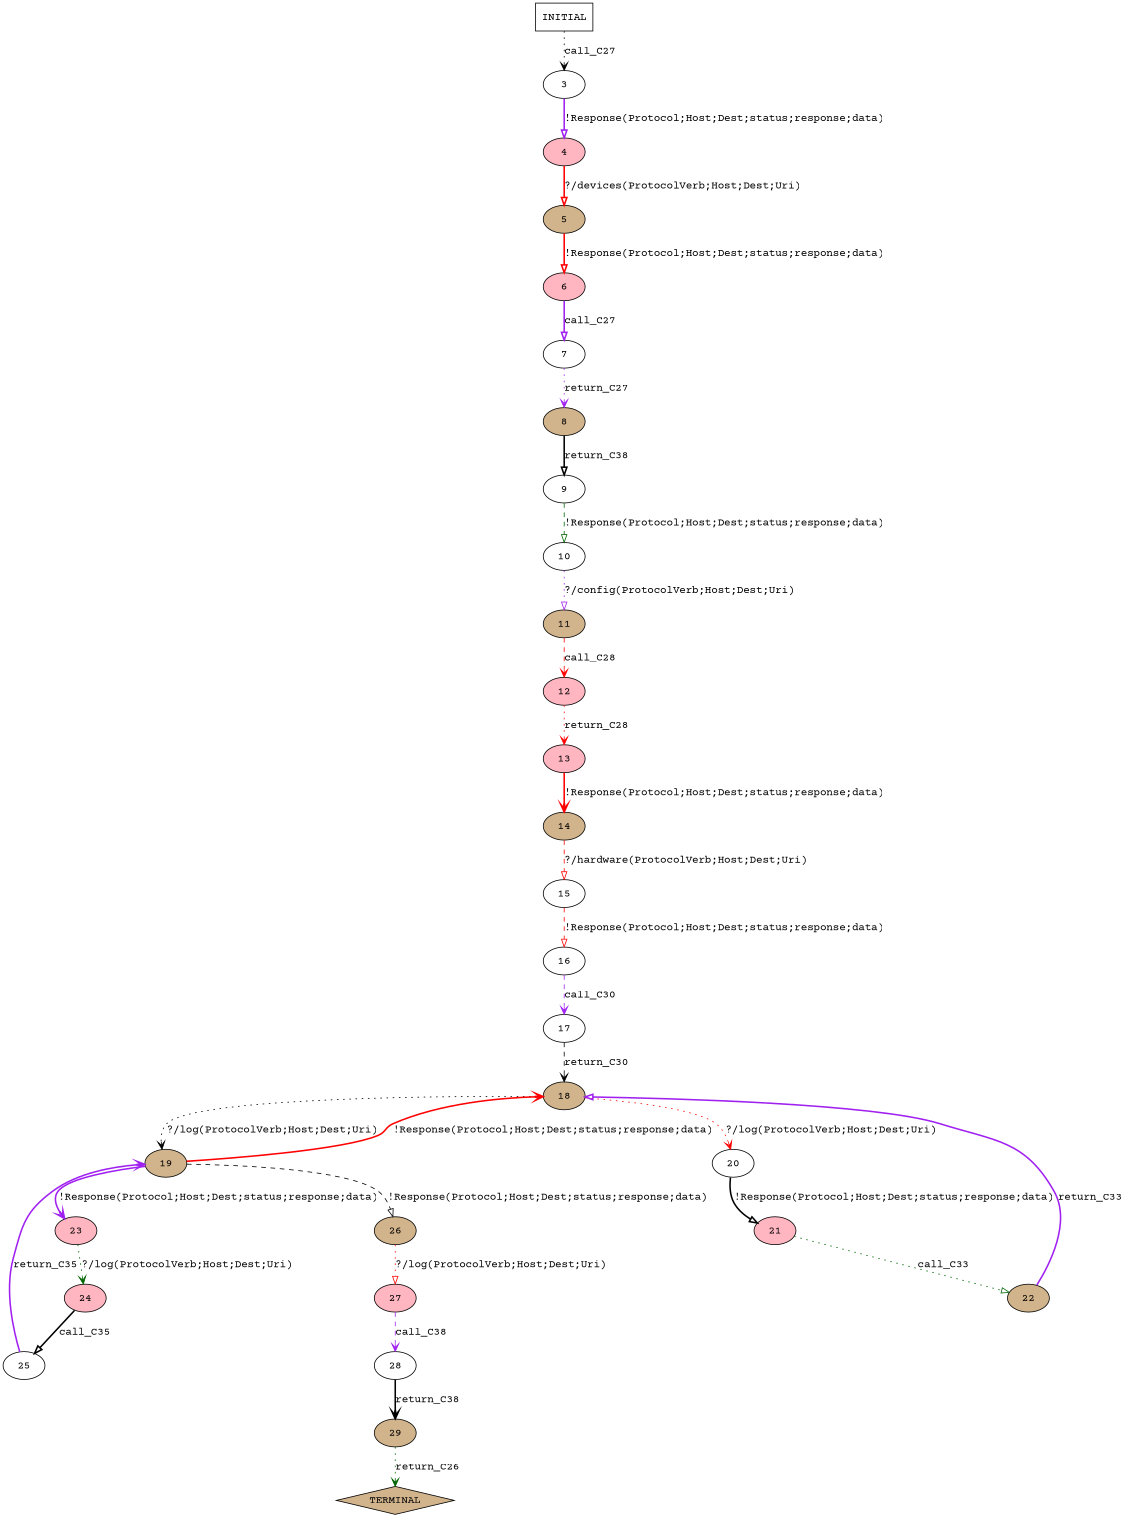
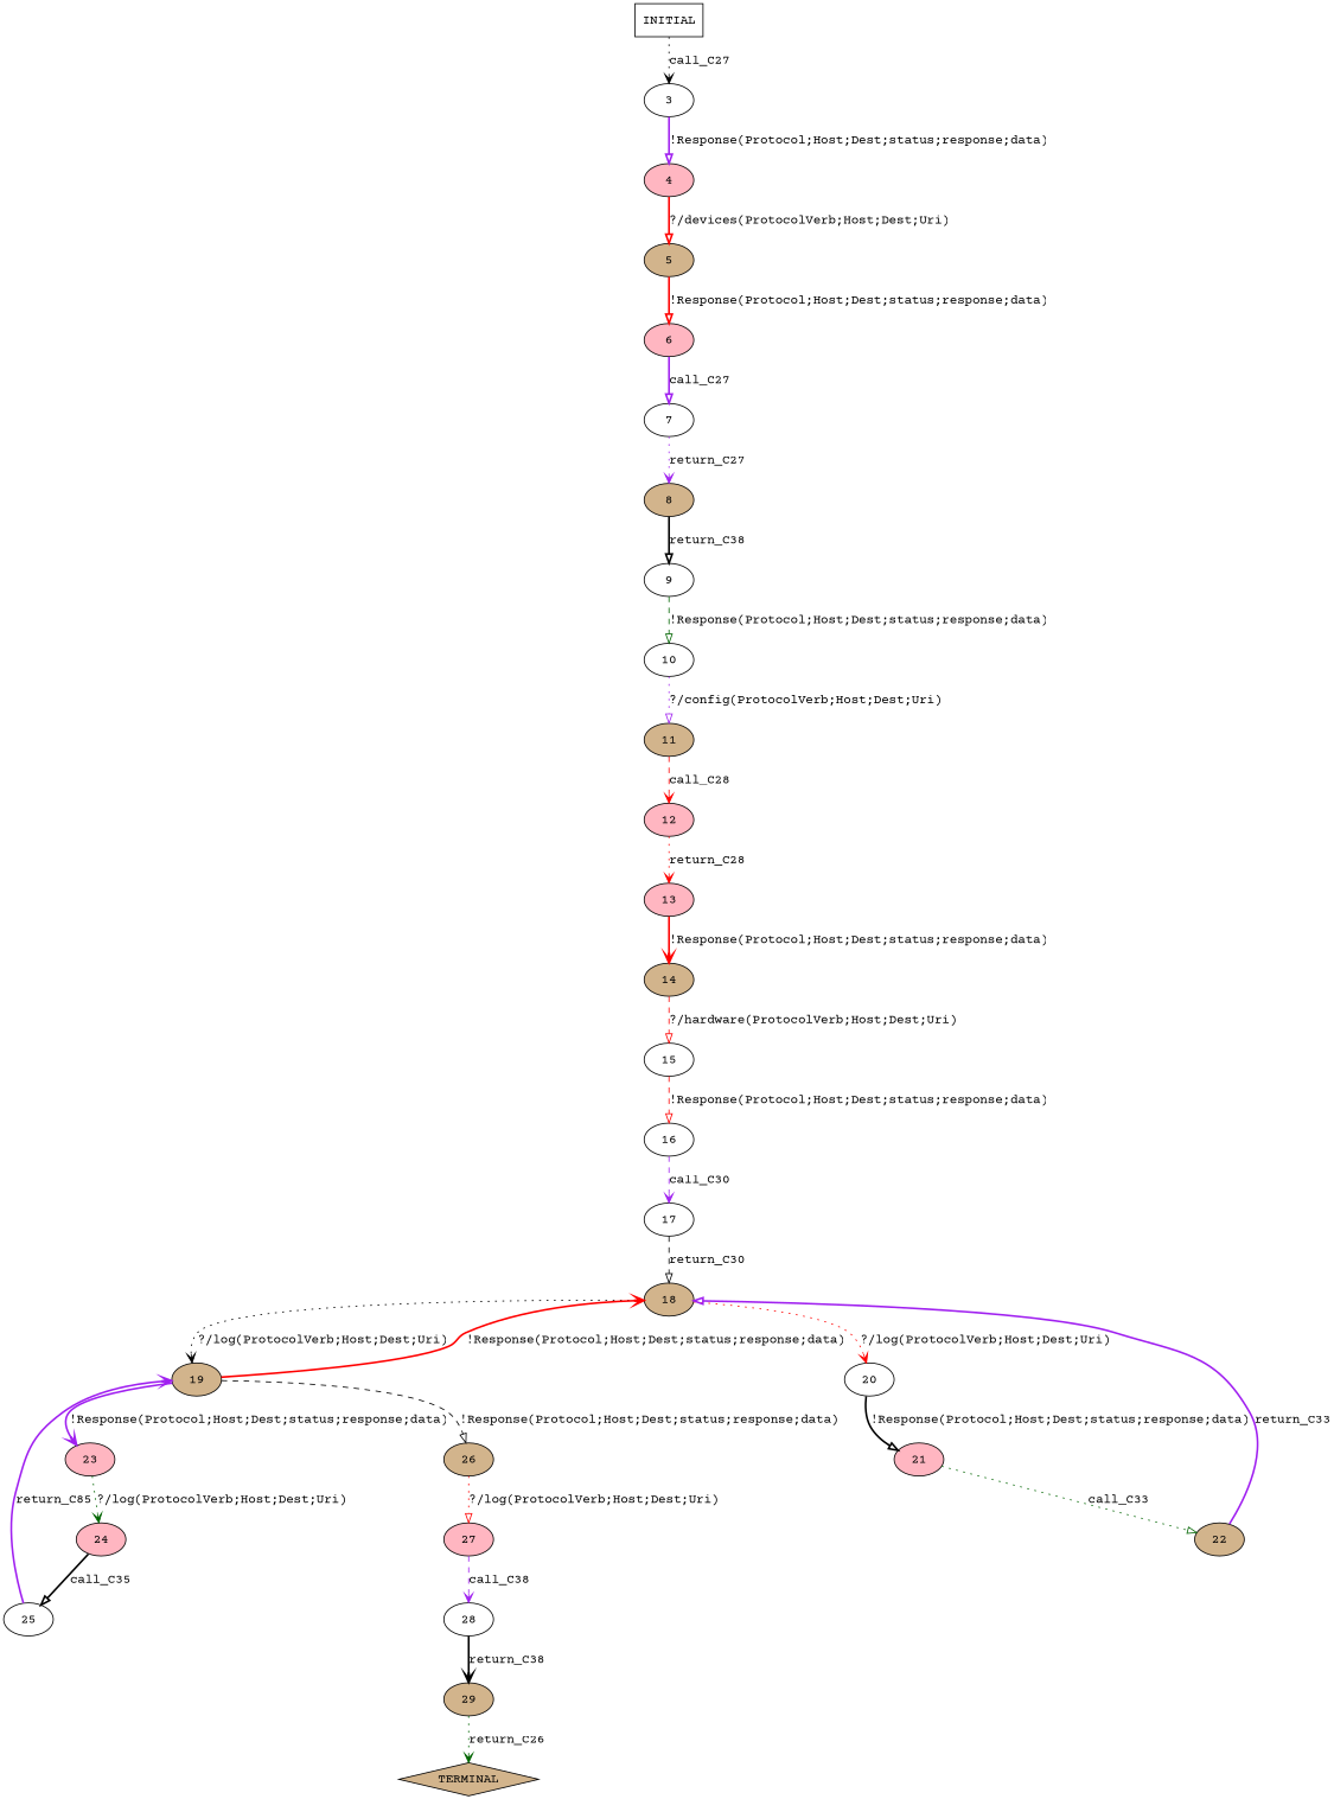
  digraph {
    fontname="Courier Prime"
    node [fillcolor=white fontname="Courier Prime" style=filled]
    edge [arrowhead=onormal color=red fontname="Courier Prime" style=bold]
    n1 [label=INITIAL shape=box]
    n2 [label=3]
    n3 [fillcolor=lightpink label=4]
    n4 [fillcolor=tan label=TERMINAL shape=diamond]
    n5 [fillcolor=tan label=5]
    n6 [fillcolor=lightpink label=6]
    n7 [label=7]
    n8 [fillcolor=tan label=8]
    n9 [label=9]
    n10 [label=10]
    n11 [fillcolor=tan label=11]
    n12 [fillcolor=lightpink label=12]
    n13 [fillcolor=lightpink label=13]
    n14 [fillcolor=tan label=14]
    n15 [label=15]
    n16 [label=16]
    n17 [label=17]
    n18 [fillcolor=tan label=18]
    n19 [fillcolor=tan label=19]
    n20 [label=20]
    n21 [fillcolor=lightpink label=23]
    n22 [fillcolor=tan label=26]
    n23 [fillcolor=lightpink label=21]
    n24 [fillcolor=lightpink label=24]
    n25 [fillcolor=lightpink label=27]
    n26 [fillcolor=tan label=22]
    n27 [label=25]
    n28 [label=28]
    n29 [fillcolor=tan label=29]
    n1 -> n2 [arrowhead=vee color=black label=call_C27 style=dotted]
    n2 -> n3 [color=purple label="!Response(Protocol;Host;Dest;status;response;data)"]
    n3 -> n5 [label="?/devices(ProtocolVerb;Host;Dest;Uri)"]
    n5 -> n6 [label="!Response(Protocol;Host;Dest;status;response;data)"]
    n6 -> n7 [color=purple label=call_C27]
    n7 -> n8 [arrowhead=vee color=purple label=return_C27 style=dotted]
    n8 -> n9 [color=black label=return_C38]
    n9 -> n10 [color=darkgreen label="!Response(Protocol;Host;Dest;status;response;data)" style=dashed]
    n10 -> n11 [color=purple label="?/config(ProtocolVerb;Host;Dest;Uri)" style=dotted]
    n11 -> n12 [arrowhead=vee label=call_C28 style=dashed]
    n12 -> n13 [arrowhead=vee label=return_C28 style=dotted]
    n13 -> n14 [arrowhead=vee label="!Response(Protocol;Host;Dest;status;response;data)"]
    n14 -> n15 [label="?/hardware(ProtocolVerb;Host;Dest;Uri)" style=dashed]
    n15 -> n16 [label="!Response(Protocol;Host;Dest;status;response;data)" style=dashed]
    n16 -> n17 [arrowhead=vee color=purple label=call_C30 style=dashed]
-   n17 -> n18 [arrowhead=vee color=black label=return_C30 style=dashed]
+   n17 -> n18 [color=black label=return_C30 style=dashed]
    n18 -> n19 [arrowhead=vee color=black label="?/log(ProtocolVerb;Host;Dest;Uri)" style=dotted]
    n18 -> n20 [arrowhead=vee label="?/log(ProtocolVerb;Host;Dest;Uri)" style=dotted]
    n19 -> n18 [arrowhead=vee label="!Response(Protocol;Host;Dest;status;response;data)"]
    n19 -> n21 [arrowhead=vee color=purple label="!Response(Protocol;Host;Dest;status;response;data)"]
    n19 -> n22 [color=black label="!Response(Protocol;Host;Dest;status;response;data)" style=dashed]
    n20 -> n23 [color=black label="!Response(Protocol;Host;Dest;status;response;data)"]
    n21 -> n24 [arrowhead=vee color=darkgreen label="?/log(ProtocolVerb;Host;Dest;Uri)" style=dotted]
    n22 -> n25 [label="?/log(ProtocolVerb;Host;Dest;Uri)" style=dotted]
    n23 -> n26 [color=darkgreen label=call_C33 style=dotted]
    n24 -> n27 [color=black label=call_C35]
    n25 -> n28 [arrowhead=vee color=purple label=call_C38 style=dashed]
    n26 -> n18 [color=purple label=return_C33]
-   n27 -> n19 [arrowhead=vee color=purple label=return_C35]
+   n27 -> n19 [arrowhead=vee color=purple label=return_C85]
    n28 -> n29 [arrowhead=vee color=black label=return_C38]
    n29 -> n4 [arrowhead=vee color=darkgreen label=return_C26 style=dotted]
  }
